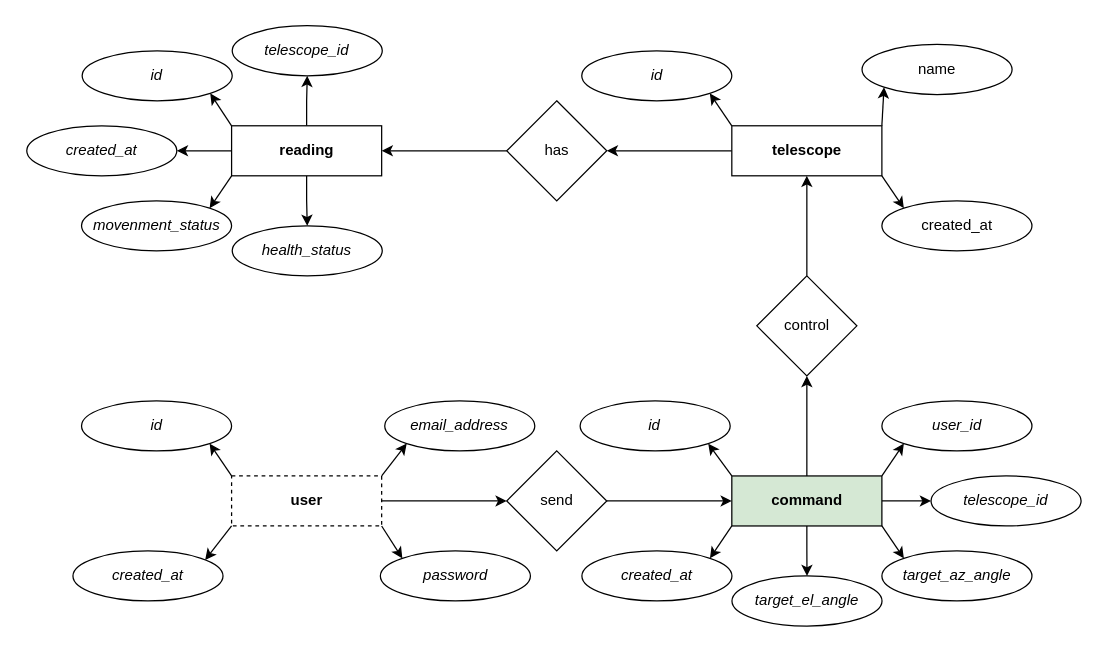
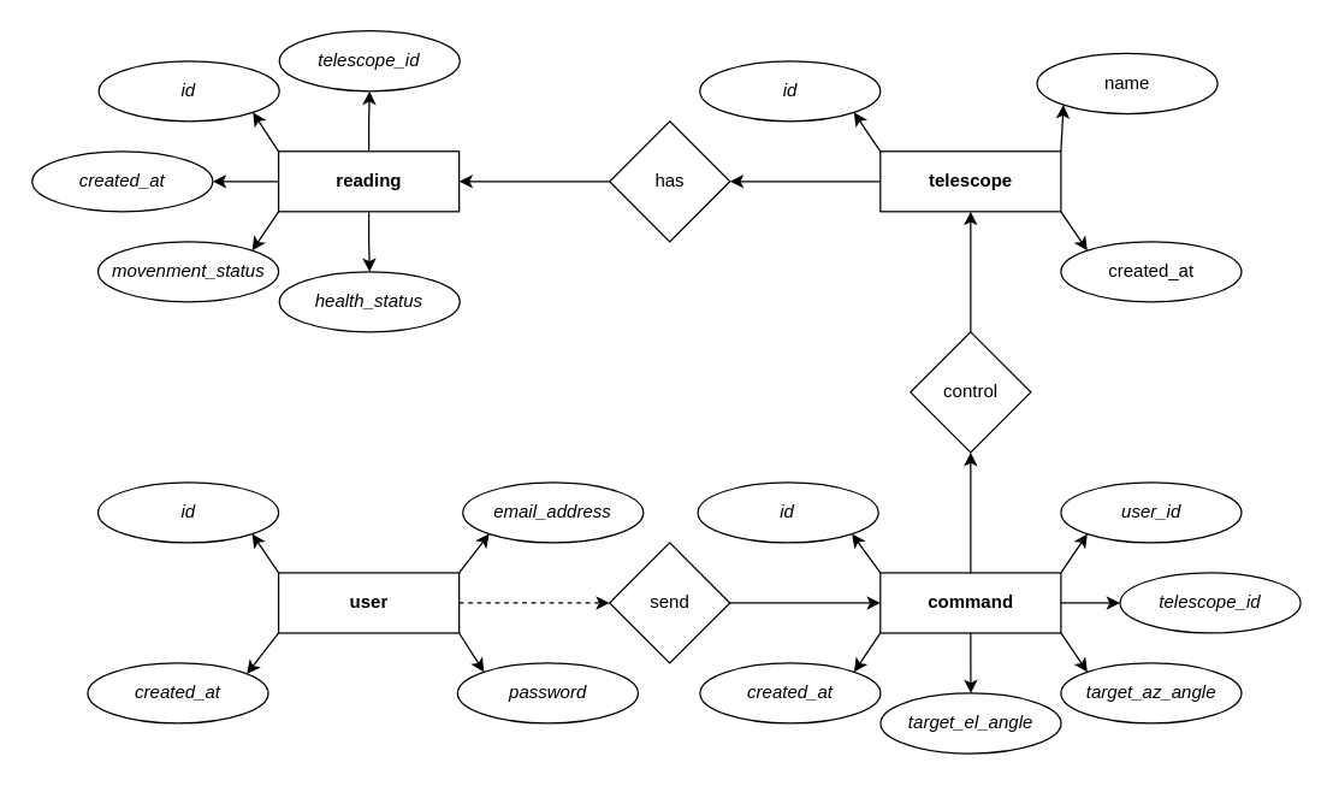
  <mxCell id="0" />
  <mxCell id="1" parent="0" />
  <mxCell id="2" style="edgeStyle=orthogonalEdgeStyle;rounded=0;orthogonalLoop=1;jettySize=auto;html=1;exitX=0.5;exitY=1;exitDx=0;exitDy=0;entryX=0.5;entryY=0;entryDx=0;entryDy=0;" edge="1" parent="1" source="7" target="12"><mxGeometry relative="1" as="geometry" /></mxCell>
  <mxCell id="3" style="rounded=0;orthogonalLoop=1;jettySize=auto;html=1;exitX=0;exitY=1;exitDx=0;exitDy=0;entryX=1;entryY=0;entryDx=0;entryDy=0;" edge="1" parent="1" source="7" target="11"><mxGeometry relative="1" as="geometry" /></mxCell>
  <mxCell id="4" style="rounded=0;orthogonalLoop=1;jettySize=auto;html=1;exitX=0;exitY=0;exitDx=0;exitDy=0;entryX=1;entryY=1;entryDx=0;entryDy=0;" edge="1" parent="1" source="7" target="8"><mxGeometry relative="1" as="geometry" /></mxCell>
  <mxCell id="5" style="edgeStyle=orthogonalEdgeStyle;rounded=0;orthogonalLoop=1;jettySize=auto;html=1;exitX=0;exitY=0.5;exitDx=0;exitDy=0;entryX=1;entryY=0.5;entryDx=0;entryDy=0;" edge="1" parent="1" source="7" target="10"><mxGeometry relative="1" as="geometry" /></mxCell>
  <mxCell id="6" style="edgeStyle=orthogonalEdgeStyle;rounded=0;orthogonalLoop=1;jettySize=auto;html=1;exitX=0.5;exitY=0;exitDx=0;exitDy=0;entryX=0.5;entryY=1;entryDx=0;entryDy=0;" edge="1" parent="1" source="7" target="9"><mxGeometry relative="1" as="geometry" /></mxCell>
  <mxCell id="7" value="&lt;b&gt;reading&lt;/b&gt;" style="rounded=0;whiteSpace=wrap;html=1;strokeWidth=1;" vertex="1" parent="1"><mxGeometry x="184.69" y="100" width="120" height="40" as="geometry" /></mxCell>
  <mxCell id="8" value="&lt;i&gt;id&lt;/i&gt;" style="ellipse;whiteSpace=wrap;html=1;" vertex="1" parent="1"><mxGeometry x="65.19" y="40" width="120" height="40" as="geometry" /></mxCell>
  <mxCell id="9" value="&lt;i&gt;telescope_id&lt;/i&gt;" style="ellipse;whiteSpace=wrap;html=1;" vertex="1" parent="1"><mxGeometry x="185.19" y="20" width="120" height="40" as="geometry" /></mxCell>
  <mxCell id="10" value="&lt;i&gt;created_at&lt;/i&gt;" style="ellipse;whiteSpace=wrap;html=1;" vertex="1" parent="1"><mxGeometry x="20.9" y="100" width="120" height="40" as="geometry" /></mxCell>
  <mxCell id="11" value="&lt;i&gt;movenment_status&lt;/i&gt;" style="ellipse;whiteSpace=wrap;html=1;" vertex="1" parent="1"><mxGeometry x="64.69" y="160" width="120" height="40" as="geometry" /></mxCell>
  <mxCell id="12" value="&lt;i&gt;health_status&lt;/i&gt;" style="ellipse;whiteSpace=wrap;html=1;" vertex="1" parent="1"><mxGeometry x="185.19" y="180" width="120" height="40" as="geometry" /></mxCell>
  <mxCell id="13" style="rounded=0;orthogonalLoop=1;jettySize=auto;html=1;exitX=0;exitY=0;exitDx=0;exitDy=0;entryX=1;entryY=1;entryDx=0;entryDy=0;" edge="1" parent="1" source="20" target="21"><mxGeometry relative="1" as="geometry" /></mxCell>
  <mxCell id="14" style="rounded=0;orthogonalLoop=1;jettySize=auto;html=1;exitX=1;exitY=0;exitDx=0;exitDy=0;entryX=0;entryY=1;entryDx=0;entryDy=0;" edge="1" parent="1" source="20" target="22"><mxGeometry relative="1" as="geometry" /></mxCell>
  <mxCell id="15" style="rounded=0;orthogonalLoop=1;jettySize=auto;html=1;exitX=0;exitY=1;exitDx=0;exitDy=0;entryX=1;entryY=0;entryDx=0;entryDy=0;" edge="1" parent="1" source="20" target="40"><mxGeometry relative="1" as="geometry" /></mxCell>
  <mxCell id="16" style="edgeStyle=orthogonalEdgeStyle;rounded=0;orthogonalLoop=1;jettySize=auto;html=1;exitX=0.5;exitY=1;exitDx=0;exitDy=0;entryX=0.5;entryY=0;entryDx=0;entryDy=0;" edge="1" parent="1" source="20" target="39"><mxGeometry relative="1" as="geometry" /></mxCell>
  <mxCell id="17" style="rounded=0;orthogonalLoop=1;jettySize=auto;html=1;exitX=1;exitY=1;exitDx=0;exitDy=0;entryX=0;entryY=0;entryDx=0;entryDy=0;" edge="1" parent="1" source="20" target="38"><mxGeometry relative="1" as="geometry" /></mxCell>
  <mxCell id="18" style="edgeStyle=orthogonalEdgeStyle;rounded=0;orthogonalLoop=1;jettySize=auto;html=1;exitX=1;exitY=0.5;exitDx=0;exitDy=0;entryX=0;entryY=0.5;entryDx=0;entryDy=0;" edge="1" parent="1" source="20" target="23"><mxGeometry relative="1" as="geometry" /></mxCell>
  <mxCell id="19" style="edgeStyle=orthogonalEdgeStyle;rounded=0;orthogonalLoop=1;jettySize=auto;html=1;exitX=0.5;exitY=0;exitDx=0;exitDy=0;" edge="1" parent="1" source="20" target="46"><mxGeometry relative="1" as="geometry" /></mxCell>
- <mxCell id="20" value="&lt;b&gt;command&lt;/b&gt;" style="rounded=0;whiteSpace=wrap;html=1;strokeWidth=1;fillColor=#d5e8d4;" vertex="1" parent="1"><mxGeometry x="584.69" y="380" width="120" height="40" as="geometry" /></mxCell>
+ <mxCell id="20" value="&lt;b&gt;command&lt;/b&gt;" style="rounded=0;whiteSpace=wrap;html=1;strokeWidth=1;" vertex="1" parent="1"><mxGeometry x="584.69" y="380" width="120" height="40" as="geometry" /></mxCell>
  <mxCell id="21" value="&lt;i&gt;id&lt;/i&gt;" style="ellipse;whiteSpace=wrap;html=1;" vertex="1" parent="1"><mxGeometry x="463.39" y="320" width="120" height="40" as="geometry" /></mxCell>
  <mxCell id="22" value="&lt;i&gt;user_id&lt;/i&gt;" style="ellipse;whiteSpace=wrap;html=1;" vertex="1" parent="1"><mxGeometry x="704.69" y="320" width="120" height="40" as="geometry" /></mxCell>
  <mxCell id="23" value="&lt;i&gt;telescope_id&lt;/i&gt;" style="ellipse;whiteSpace=wrap;html=1;" vertex="1" parent="1"><mxGeometry x="744" y="380" width="120" height="40" as="geometry" /></mxCell>
  <mxCell id="24" style="edgeStyle=orthogonalEdgeStyle;rounded=0;orthogonalLoop=1;jettySize=auto;html=1;exitX=0;exitY=0.5;exitDx=0;exitDy=0;entryX=1;entryY=0.5;entryDx=0;entryDy=0;" edge="1" parent="1" source="28" target="42"><mxGeometry relative="1" as="geometry" /></mxCell>
  <mxCell id="25" style="rounded=0;orthogonalLoop=1;jettySize=auto;html=1;exitX=0;exitY=0;exitDx=0;exitDy=0;entryX=1;entryY=1;entryDx=0;entryDy=0;" edge="1" parent="1" source="28" target="29"><mxGeometry relative="1" as="geometry" /></mxCell>
  <mxCell id="26" style="rounded=0;orthogonalLoop=1;jettySize=auto;html=1;exitX=1;exitY=0;exitDx=0;exitDy=0;entryX=0;entryY=1;entryDx=0;entryDy=0;" edge="1" parent="1" source="28" target="30"><mxGeometry relative="1" as="geometry" /></mxCell>
  <mxCell id="27" style="rounded=0;orthogonalLoop=1;jettySize=auto;html=1;exitX=1;exitY=1;exitDx=0;exitDy=0;entryX=0;entryY=0;entryDx=0;entryDy=0;" edge="1" parent="1" source="28" target="48"><mxGeometry relative="1" as="geometry" /></mxCell>
  <mxCell id="28" value="&lt;b&gt;telescope&lt;/b&gt;" style="rounded=0;whiteSpace=wrap;html=1;strokeWidth=1;" vertex="1" parent="1"><mxGeometry x="584.69" y="100" width="120" height="40" as="geometry" /></mxCell>
  <mxCell id="29" value="&lt;i&gt;id&lt;/i&gt;" style="ellipse;whiteSpace=wrap;html=1;" vertex="1" parent="1"><mxGeometry x="464.69" y="40" width="120" height="40" as="geometry" /></mxCell>
  <mxCell id="30" value="name" style="ellipse;whiteSpace=wrap;html=1;" vertex="1" parent="1"><mxGeometry x="688.81" y="35" width="120" height="40" as="geometry" /></mxCell>
  <mxCell id="31" style="rounded=0;orthogonalLoop=1;jettySize=auto;html=1;exitX=0;exitY=0;exitDx=0;exitDy=0;entryX=1;entryY=1;entryDx=0;entryDy=0;" edge="1" parent="1" source="35" target="36"><mxGeometry relative="1" as="geometry" /></mxCell>
- <mxCell id="32" style="edgeStyle=orthogonalEdgeStyle;rounded=0;orthogonalLoop=1;jettySize=auto;html=1;exitX=1;exitY=0.5;exitDx=0;exitDy=0;entryX=0;entryY=0.5;entryDx=0;entryDy=0;" edge="1" parent="1" source="35" target="44"><mxGeometry relative="1" as="geometry" /></mxCell>
+ <mxCell id="32" style="edgeStyle=orthogonalEdgeStyle;rounded=0;orthogonalLoop=1;jettySize=auto;html=1;exitX=1;exitY=0.5;exitDx=0;exitDy=0;entryX=0;entryY=0.5;entryDx=0;entryDy=0;dashed=1;" edge="1" parent="1" source="35" target="44"><mxGeometry relative="1" as="geometry" /></mxCell>
  <mxCell id="33" style="rounded=0;orthogonalLoop=1;jettySize=auto;html=1;exitX=1;exitY=1;exitDx=0;exitDy=0;entryX=0;entryY=0;entryDx=0;entryDy=0;" edge="1" parent="1" source="35" target="47"><mxGeometry relative="1" as="geometry" /></mxCell>
  <mxCell id="34" style="rounded=0;orthogonalLoop=1;jettySize=auto;html=1;exitX=1;exitY=0;exitDx=0;exitDy=0;entryX=0;entryY=1;entryDx=0;entryDy=0;" edge="1" parent="1" source="35" target="37"><mxGeometry relative="1" as="geometry" /></mxCell>
- <mxCell id="35" value="&lt;b&gt;user&lt;/b&gt;" style="rounded=0;whiteSpace=wrap;html=1;strokeWidth=1;dashed=1;" vertex="1" parent="1"><mxGeometry x="184.69" y="380" width="120" height="40" as="geometry" /></mxCell>
+ <mxCell id="35" value="&lt;b&gt;user&lt;/b&gt;" style="rounded=0;whiteSpace=wrap;html=1;strokeWidth=1;" vertex="1" parent="1"><mxGeometry x="184.69" y="380" width="120" height="40" as="geometry" /></mxCell>
  <mxCell id="36" value="&lt;i&gt;id&lt;/i&gt;" style="ellipse;whiteSpace=wrap;html=1;" vertex="1" parent="1"><mxGeometry x="64.69" y="320" width="120" height="40" as="geometry" /></mxCell>
  <mxCell id="37" value="&lt;i&gt;email_address&lt;/i&gt;" style="ellipse;whiteSpace=wrap;html=1;" vertex="1" parent="1"><mxGeometry x="307.15" y="320" width="120" height="40" as="geometry" /></mxCell>
  <mxCell id="38" value="&lt;i&gt;target_az_angle&lt;/i&gt;" style="ellipse;whiteSpace=wrap;html=1;" vertex="1" parent="1"><mxGeometry x="704.69" y="440" width="120" height="40" as="geometry" /></mxCell>
  <mxCell id="39" value="&lt;i&gt;target_el_angle&lt;/i&gt;" style="ellipse;whiteSpace=wrap;html=1;" vertex="1" parent="1"><mxGeometry x="584.8" y="460" width="120" height="40" as="geometry" /></mxCell>
  <mxCell id="40" value="&lt;i&gt;created_at&lt;/i&gt;" style="ellipse;whiteSpace=wrap;html=1;" vertex="1" parent="1"><mxGeometry x="464.8" y="440" width="120" height="40" as="geometry" /></mxCell>
  <mxCell id="41" style="edgeStyle=orthogonalEdgeStyle;rounded=0;orthogonalLoop=1;jettySize=auto;html=1;exitX=0;exitY=0.5;exitDx=0;exitDy=0;entryX=1;entryY=0.5;entryDx=0;entryDy=0;" edge="1" parent="1" source="42" target="7"><mxGeometry relative="1" as="geometry" /></mxCell>
  <mxCell id="42" value="has" style="rhombus;whiteSpace=wrap;html=1;" vertex="1" parent="1"><mxGeometry x="404.69" y="80" width="80" height="80" as="geometry" /></mxCell>
  <mxCell id="43" style="edgeStyle=orthogonalEdgeStyle;rounded=0;orthogonalLoop=1;jettySize=auto;html=1;exitX=1;exitY=0.5;exitDx=0;exitDy=0;entryX=0;entryY=0.5;entryDx=0;entryDy=0;" edge="1" parent="1" source="44" target="20"><mxGeometry relative="1" as="geometry"><mxPoint x="504.69" y="400" as="sourcePoint" /></mxGeometry></mxCell>
  <mxCell id="44" value="send" style="rhombus;whiteSpace=wrap;html=1;" vertex="1" parent="1"><mxGeometry x="404.69" y="360" width="80" height="80" as="geometry" /></mxCell>
  <mxCell id="45" style="edgeStyle=orthogonalEdgeStyle;rounded=0;orthogonalLoop=1;jettySize=auto;html=1;exitX=0.5;exitY=0;exitDx=0;exitDy=0;entryX=0.5;entryY=1;entryDx=0;entryDy=0;" edge="1" parent="1" source="46" target="28"><mxGeometry relative="1" as="geometry" /></mxCell>
  <mxCell id="46" value="control" style="rhombus;whiteSpace=wrap;html=1;" vertex="1" parent="1"><mxGeometry x="604.69" y="220" width="80" height="80" as="geometry" /></mxCell>
  <mxCell id="47" value="&lt;i&gt;password&lt;/i&gt;" style="ellipse;whiteSpace=wrap;html=1;" vertex="1" parent="1"><mxGeometry x="303.65" y="440" width="120" height="40" as="geometry" /></mxCell>
  <mxCell id="48" value="created_at" style="ellipse;whiteSpace=wrap;html=1;" vertex="1" parent="1"><mxGeometry x="704.69" y="160" width="120" height="40" as="geometry" /></mxCell>
  <mxCell id="49" value="&lt;i&gt;created_at&lt;/i&gt;" style="ellipse;whiteSpace=wrap;html=1;" vertex="1" parent="1"><mxGeometry x="57.83" y="440" width="120" height="40" as="geometry" /></mxCell>
  <mxCell id="50" style="rounded=0;orthogonalLoop=1;jettySize=auto;html=1;exitX=0;exitY=1;exitDx=0;exitDy=0;entryX=0.881;entryY=0.18;entryDx=0;entryDy=0;entryPerimeter=0;" edge="1" parent="1" source="35" target="49"><mxGeometry relative="1" as="geometry" /></mxCell>
